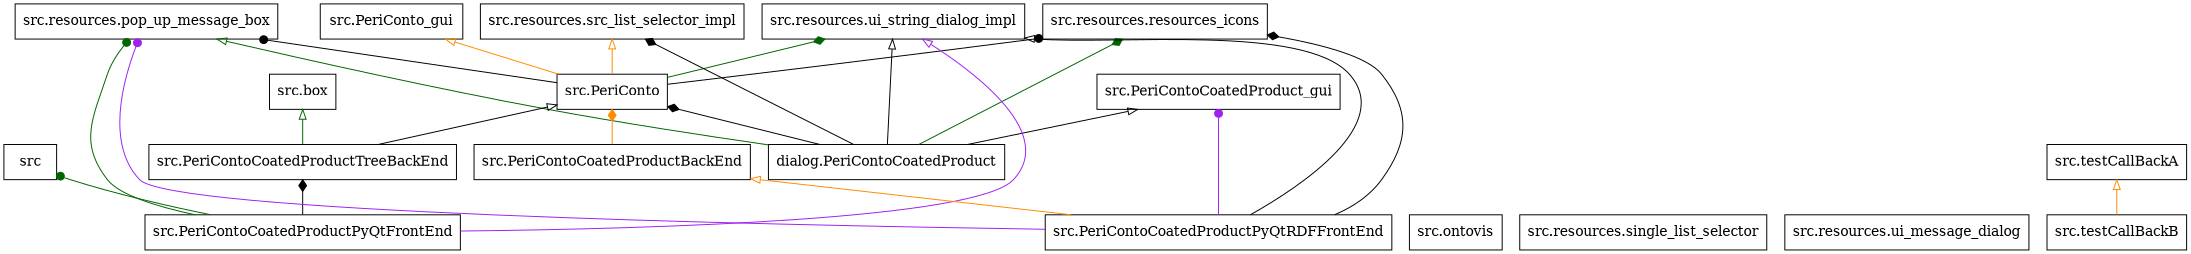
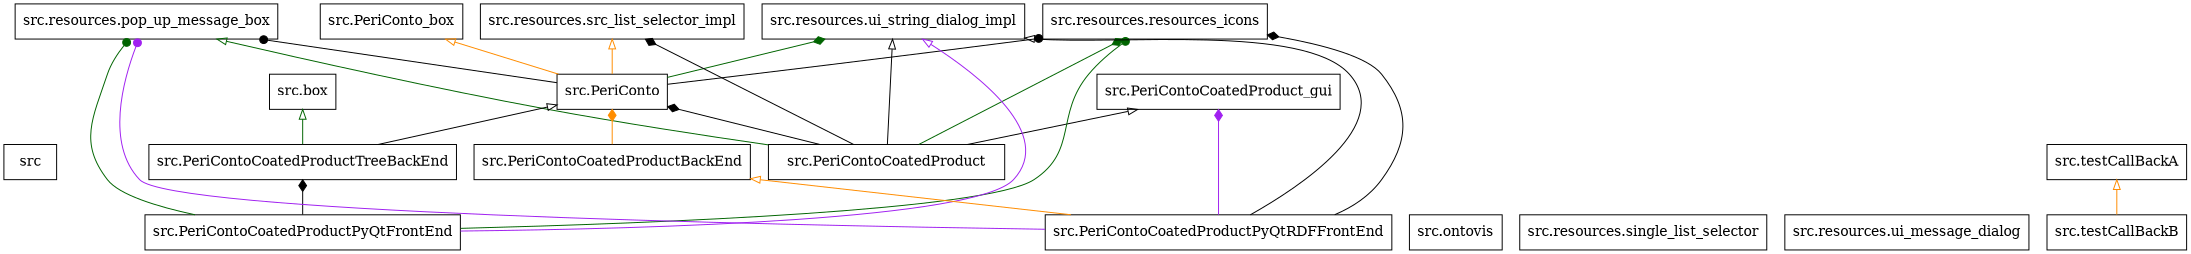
  digraph {
    rankdir=BT
    node [shape=box]
    edge [arrowhead=onormal arrowtail=none color=black]
    n1 [label=src]
    n2 [label="src.PeriConto"]
-   n3 [label="src.PeriConto_gui"]
+   n3 [label="src.PeriConto_box"]
    n4 [label="src.resources.pop_up_message_box"]
    n5 [label="src.resources.resources_icons"]
    n6 [label="src.resources.src_list_selector_impl"]
    n7 [label="src.resources.ui_string_dialog_impl"]
-   n8 [label="dialog.PeriContoCoatedProduct"]
+   n8 [label="src.PeriContoCoatedProduct"]
    n9 [label="src.PeriContoCoatedProduct_gui"]
    n10 [label="src.PeriContoCoatedProductBackEnd"]
    n11 [label="src.PeriContoCoatedProductPyQtFrontEnd"]
    n12 [label="src.PeriContoCoatedProductTreeBackEnd"]
    n13 [label="src.box"]
    n14 [label="src.PeriContoCoatedProductPyQtRDFFrontEnd"]
    n15 [label="src.ontovis"]
    n16 [label="src.resources.single_list_selector"]
    n17 [label="src.resources.ui_message_dialog"]
    n18 [label="src.testCallBackA"]
    n19 [label="src.testCallBackB"]
    n2 -> n3 [color=darkorange]
    n2 -> n4 [arrowhead=dot]
    n2 -> n5 [arrowhead=dot]
    n2 -> n6 [color=darkorange]
    n2 -> n7 [arrowhead=diamond color=darkgreen]
    n8 -> n2 [arrowhead=diamond]
    n8 -> n4 [color=darkgreen]
    n8 -> n5 [arrowhead=diamond color=darkgreen]
    n8 -> n6 [arrowhead=diamond]
    n8 -> n7
    n8 -> n9
    n10 -> n2 [arrowhead=diamond color=darkorange]
    n11 -> n4 [arrowhead=dot color=darkgreen]
-   n11 -> n1 [arrowhead=dot color=darkgreen]
+   n11 -> n5 [arrowhead=dot color=darkgreen]
    n11 -> n7 [color=purple]
    n11 -> n12 [arrowhead=diamond]
    n12 -> n2
    n12 -> n13 [color=darkgreen]
    n14 -> n4 [arrowhead=dot color=purple]
    n14 -> n5 [arrowhead=diamond]
    n14 -> n7
-   n14 -> n9 [arrowhead=dot color=purple]
+   n14 -> n9 [arrowhead=diamond color=purple]
    n14 -> n10 [color=darkorange]
    n19 -> n18 [color=darkorange]
  }
